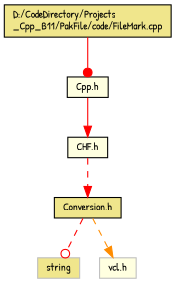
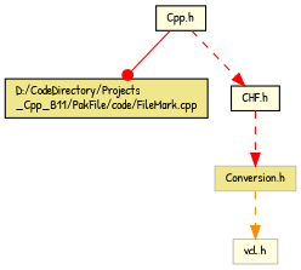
  digraph {
    fontname="Patrick Hand"
    node [color=black fillcolor=khaki fontname="Patrick Hand" fontsize=10 shape=record style=filled]
    edge [arrowhead=normal color=red fontname="Patrick Hand" fontsize=10 labelfontname=Helvetica labelfontsize=10 style=dashed]
    n1 [fontcolor=black height=0.2 label="D:/CodeDirectory/Projects\l_Cpp_B11/PakFile/code/FileMark.cpp" width=0.4]
    n2 [fillcolor=lightyellow height=0.2 label="Cpp.h" width=0.4]
    n3 [fillcolor=lightyellow height=0.2 label="CHF.h" width=0.4]
-   n4 [height=0.2 label="Conversion.h" width=0.4]
-   n5 [color=grey75 height=0.2 label=string width=0.4]
+   n4 [color=grey75 height=0.2 label="Conversion.h" width=0.4]
    n6 [color=grey75 fillcolor=lightyellow height=0.2 label="vcl.h" width=0.4]
-   n1 -> n2 [arrowhead=dot style=solid]
-   n2 -> n3 [style=solid]
+   n2 -> n1 [arrowhead=dot style=solid]
+   n2 -> n3
    n3 -> n4
-   n4 -> n5 [arrowhead=odot]
    n4 -> n6 [color=darkorange]
  }
